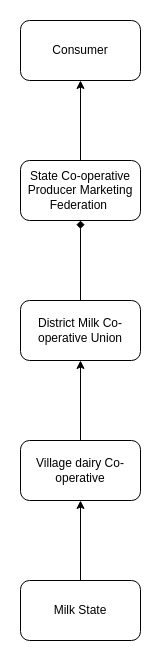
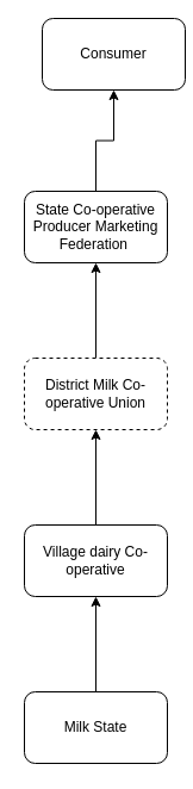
  <mxCell id="0" />
  <mxCell id="1" parent="0" />
  <mxCell id="2" value="" style="edgeStyle=orthogonalEdgeStyle;rounded=0;orthogonalLoop=1;jettySize=auto;html=1;" edge="1" parent="1" source="3" target="5"><mxGeometry relative="1" as="geometry" /></mxCell>
  <mxCell id="3" value="Milk State" style="rounded=1;whiteSpace=wrap;html=1;" vertex="1" parent="1"><mxGeometry x="20" y="580" width="120" height="60" as="geometry" /></mxCell>
  <mxCell id="4" value="" style="edgeStyle=orthogonalEdgeStyle;rounded=0;orthogonalLoop=1;jettySize=auto;html=1;" edge="1" parent="1" source="5" target="7"><mxGeometry relative="1" as="geometry" /></mxCell>
  <mxCell id="5" value="Village dairy Co-operative" style="rounded=1;whiteSpace=wrap;html=1;" vertex="1" parent="1"><mxGeometry x="20" y="440" width="120" height="60" as="geometry" /></mxCell>
- <mxCell id="6" value="" style="edgeStyle=orthogonalEdgeStyle;rounded=0;orthogonalLoop=1;jettySize=auto;html=1;endArrow=diamond;" edge="1" parent="1" source="7" target="9"><mxGeometry relative="1" as="geometry" /></mxCell>
- <mxCell id="7" value="District Milk Co-operative Union" style="rounded=1;whiteSpace=wrap;html=1;" vertex="1" parent="1"><mxGeometry x="20" y="300" width="120" height="60" as="geometry" /></mxCell>
+ <mxCell id="6" value="" style="edgeStyle=orthogonalEdgeStyle;rounded=0;orthogonalLoop=1;jettySize=auto;html=1;" edge="1" parent="1" source="7" target="9"><mxGeometry relative="1" as="geometry" /></mxCell>
+ <mxCell id="7" value="District Milk Co-operative Union" style="rounded=1;whiteSpace=wrap;html=1;dashed=1;" vertex="1" parent="1"><mxGeometry x="20" y="300" width="120" height="60" as="geometry" /></mxCell>
  <mxCell id="8" value="" style="edgeStyle=orthogonalEdgeStyle;rounded=0;orthogonalLoop=1;jettySize=auto;html=1;" edge="1" parent="1" source="9" target="10"><mxGeometry relative="1" as="geometry" /></mxCell>
  <mxCell id="9" value="State Co-operative Producer Marketing Federation&amp;nbsp;" style="rounded=1;whiteSpace=wrap;html=1;" vertex="1" parent="1"><mxGeometry x="20" y="160" width="120" height="60" as="geometry" /></mxCell>
- <mxCell id="10" value="Consumer" style="rounded=1;whiteSpace=wrap;html=1;" vertex="1" parent="1"><mxGeometry x="20" y="20" width="120" height="60" as="geometry" /></mxCell>
+ <mxCell id="10" value="Consumer" style="rounded=1;whiteSpace=wrap;html=1;" vertex="1" parent="1"><mxGeometry x="35" y="15" width="120" height="60" as="geometry" /></mxCell>
